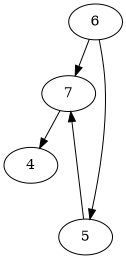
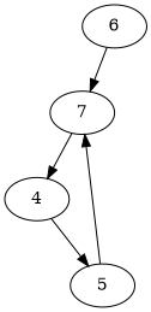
  digraph {
    edge [dir=forward]
    n1 [label=6]
    n2 [label=7]
    4
    5
    n1 -> n2
    n2 -> 4
-   n1 -> 5
+   4 -> 5
    5 -> n2
  }
